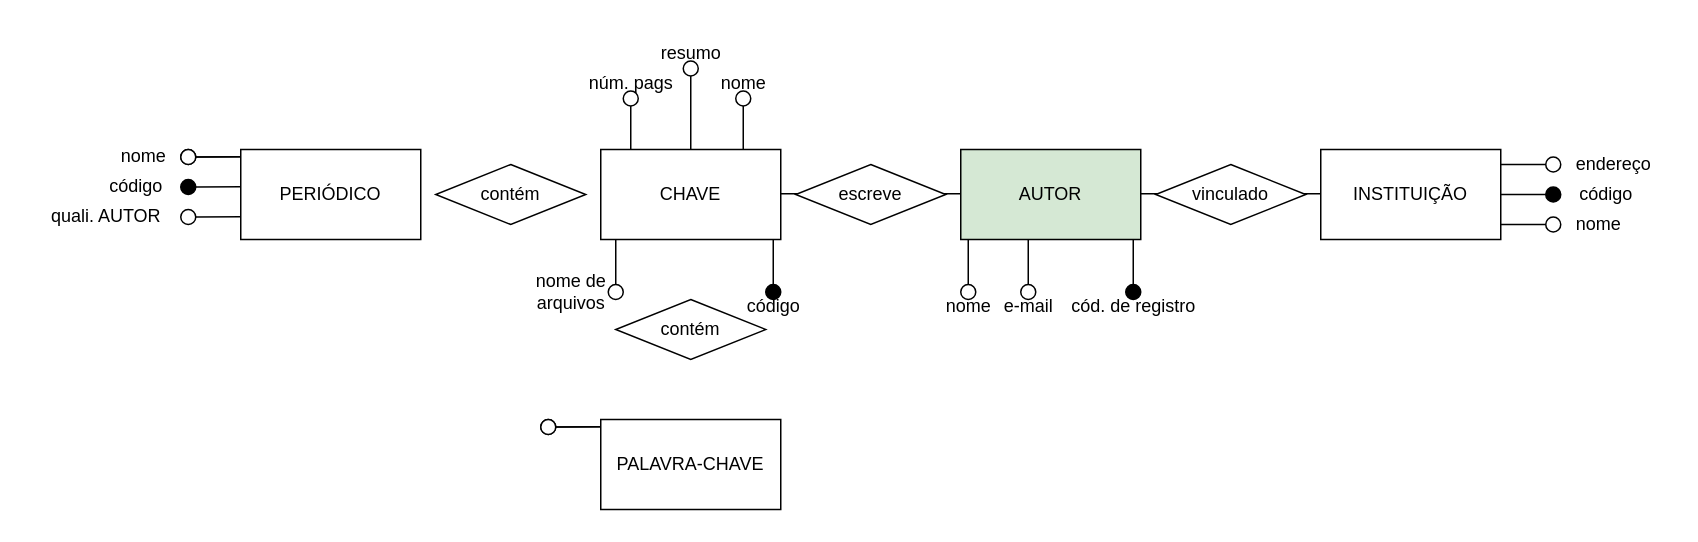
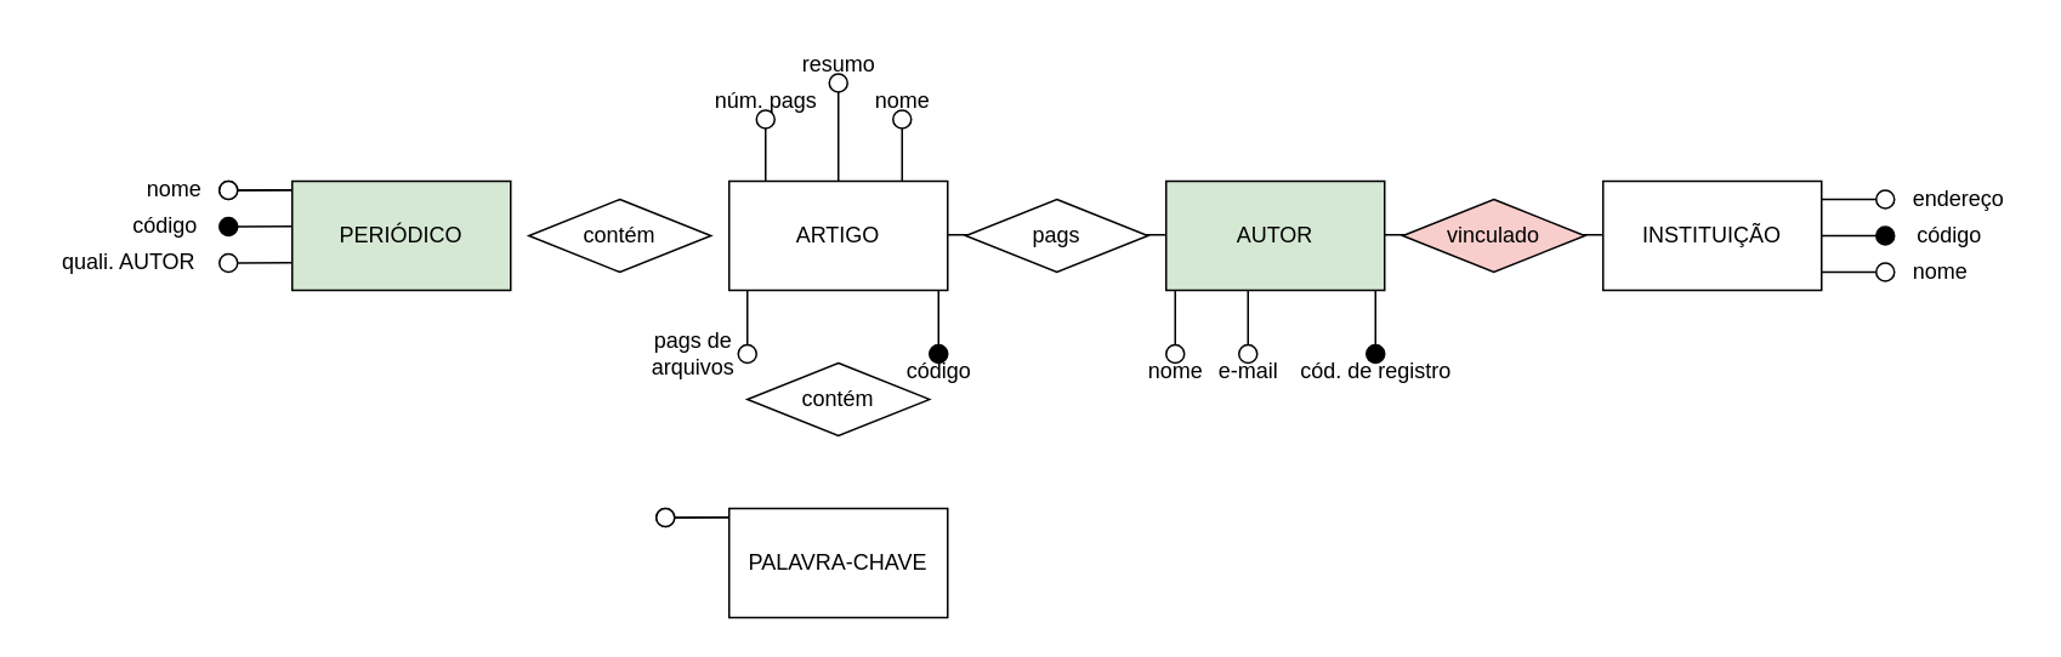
  <mxCell id="0" />
  <mxCell id="1" parent="0" />
  <mxCell id="2" value="" style="endArrow=none;html=1;rounded=0;entryX=0;entryY=0.5;entryDx=0;entryDy=0;exitX=1;exitY=0.5;exitDx=0;exitDy=0;" parent="1" edge="1"><mxGeometry width="50" height="50" relative="1" as="geometry"><mxPoint x="520" y="128.58" as="sourcePoint" /><mxPoint x="640" y="128.58" as="targetPoint" /></mxGeometry></mxCell>
- <mxCell id="3" value="CHAVE" style="rounded=0;whiteSpace=wrap;html=1;" parent="1" vertex="1"><mxGeometry x="400" y="99" width="120" height="60" as="geometry" /></mxCell>
+ <mxCell id="3" value="ARTIGO" style="rounded=0;whiteSpace=wrap;html=1;" parent="1" vertex="1"><mxGeometry x="400" y="99" width="120" height="60" as="geometry" /></mxCell>
  <mxCell id="4" value="AUTOR" style="rounded=0;whiteSpace=wrap;html=1;fillColor=#d5e8d4;" parent="1" vertex="1"><mxGeometry x="640" y="99" width="120" height="60" as="geometry" /></mxCell>
  <mxCell id="5" value="PALAVRA-CHAVE" style="rounded=0;whiteSpace=wrap;html=1;" parent="1" vertex="1"><mxGeometry x="400" y="279" width="120" height="60" as="geometry" /></mxCell>
  <mxCell id="6" value="INSTITUIÇÃO" style="rounded=0;whiteSpace=wrap;html=1;" parent="1" vertex="1"><mxGeometry x="880" y="99" width="120" height="60" as="geometry" /></mxCell>
- <mxCell id="7" value="PERIÓDICO" style="rounded=0;whiteSpace=wrap;html=1;" parent="1" vertex="1"><mxGeometry x="160" y="99" width="120" height="60" as="geometry" /></mxCell>
- <mxCell id="8" value="escreve" style="rhombus;whiteSpace=wrap;html=1;" parent="1" vertex="1"><mxGeometry x="530" y="109" width="100" height="40" as="geometry" /></mxCell>
+ <mxCell id="7" value="PERIÓDICO" style="rounded=0;whiteSpace=wrap;html=1;fillColor=#d5e8d4;" parent="1" vertex="1"><mxGeometry x="160" y="99" width="120" height="60" as="geometry" /></mxCell>
+ <mxCell id="8" value="pags" style="rhombus;whiteSpace=wrap;html=1;" parent="1" vertex="1"><mxGeometry x="530" y="109" width="100" height="40" as="geometry" /></mxCell>
  <mxCell id="9" value="contém" style="rhombus;whiteSpace=wrap;html=1;" parent="1" vertex="1"><mxGeometry x="290" y="109" width="100" height="40" as="geometry" /></mxCell>
  <mxCell id="10" value="" style="endArrow=none;html=1;rounded=0;entryX=0;entryY=0.5;entryDx=0;entryDy=0;exitX=1;exitY=0.5;exitDx=0;exitDy=0;" parent="1" edge="1"><mxGeometry width="50" height="50" relative="1" as="geometry"><mxPoint x="760" y="128.58" as="sourcePoint" /><mxPoint x="880" y="128.58" as="targetPoint" /></mxGeometry></mxCell>
- <mxCell id="11" value="vinculado" style="rhombus;whiteSpace=wrap;html=1;" parent="1" vertex="1"><mxGeometry x="770" y="109" width="100" height="40" as="geometry" /></mxCell>
+ <mxCell id="11" value="vinculado" style="rhombus;whiteSpace=wrap;html=1;fillColor=#f8cecc;" parent="1" vertex="1"><mxGeometry x="770" y="109" width="100" height="40" as="geometry" /></mxCell>
  <mxCell id="12" value="contém" style="rhombus;whiteSpace=wrap;html=1;" parent="1" vertex="1"><mxGeometry x="410" y="199" width="100" height="40" as="geometry" /></mxCell>
  <mxCell id="13" value="" style="ellipse;whiteSpace=wrap;html=1;aspect=fixed;fontStyle=1" parent="1" vertex="1"><mxGeometry x="120" y="99" width="10" height="10" as="geometry" /></mxCell>
  <mxCell id="14" value="" style="endArrow=none;html=1;rounded=0;exitX=1;exitY=0.5;exitDx=0;exitDy=0;entryX=0;entryY=0.5;entryDx=0;entryDy=0;fontStyle=1" parent="1" source="13" edge="1"><mxGeometry width="50" height="50" relative="1" as="geometry"><mxPoint x="130" y="103.8" as="sourcePoint" /><mxPoint x="160" y="103.8" as="targetPoint" /></mxGeometry></mxCell>
  <mxCell id="15" value="nome" style="text;html=1;align=center;verticalAlign=middle;resizable=0;points=[];autosize=1;strokeColor=none;fillColor=none;" parent="1" vertex="1"><mxGeometry x="70" y="89" width="50" height="30" as="geometry" /></mxCell>
  <mxCell id="16" value="" style="ellipse;whiteSpace=wrap;html=1;aspect=fixed;fillColor=#000000;" parent="1" vertex="1"><mxGeometry x="120" y="119" width="10" height="10" as="geometry" /></mxCell>
  <mxCell id="17" value="" style="endArrow=none;html=1;rounded=0;exitX=1;exitY=0.5;exitDx=0;exitDy=0;entryX=0;entryY=0.5;entryDx=0;entryDy=0;" parent="1" source="16" edge="1"><mxGeometry width="50" height="50" relative="1" as="geometry"><mxPoint x="130" y="123.8" as="sourcePoint" /><mxPoint x="160" y="123.8" as="targetPoint" /></mxGeometry></mxCell>
  <mxCell id="18" value="código" style="text;html=1;align=center;verticalAlign=middle;resizable=0;points=[];autosize=1;strokeColor=none;fillColor=none;" parent="1" vertex="1"><mxGeometry x="60" y="109" width="60" height="30" as="geometry" /></mxCell>
  <mxCell id="19" value="" style="ellipse;whiteSpace=wrap;html=1;aspect=fixed;" parent="1" vertex="1"><mxGeometry x="120" y="99" width="10" height="10" as="geometry" /></mxCell>
  <mxCell id="20" value="" style="endArrow=none;html=1;rounded=0;exitX=1;exitY=0.5;exitDx=0;exitDy=0;entryX=0;entryY=0.5;entryDx=0;entryDy=0;" parent="1" source="19" edge="1"><mxGeometry width="50" height="50" relative="1" as="geometry"><mxPoint x="130" y="103.8" as="sourcePoint" /><mxPoint x="160" y="103.8" as="targetPoint" /></mxGeometry></mxCell>
  <mxCell id="21" value="" style="ellipse;whiteSpace=wrap;html=1;aspect=fixed;" parent="1" vertex="1"><mxGeometry x="120" y="139" width="10" height="10" as="geometry" /></mxCell>
  <mxCell id="22" value="" style="endArrow=none;html=1;rounded=0;exitX=1;exitY=0.5;exitDx=0;exitDy=0;entryX=0;entryY=0.5;entryDx=0;entryDy=0;" parent="1" source="21" edge="1"><mxGeometry width="50" height="50" relative="1" as="geometry"><mxPoint x="130" y="143.8" as="sourcePoint" /><mxPoint x="160" y="143.8" as="targetPoint" /></mxGeometry></mxCell>
  <mxCell id="23" value="quali. AUTOR" style="text;html=1;align=center;verticalAlign=middle;resizable=0;points=[];autosize=1;strokeColor=none;fillColor=none;" parent="1" vertex="1"><mxGeometry x="20" y="129" width="100" height="30" as="geometry" /></mxCell>
  <mxCell id="24" value="" style="endArrow=none;html=1;rounded=0;entryX=0.5;entryY=1;entryDx=0;entryDy=0;exitX=0.375;exitY=0;exitDx=0;exitDy=0;exitPerimeter=0;" parent="1" edge="1"><mxGeometry width="50" height="50" relative="1" as="geometry"><mxPoint x="1025" y="104" as="sourcePoint" /><mxPoint x="1025" y="104" as="targetPoint" /></mxGeometry></mxCell>
  <mxCell id="25" value="" style="ellipse;whiteSpace=wrap;html=1;aspect=fixed;" parent="1" vertex="1"><mxGeometry x="1030" y="104" width="10" height="10" as="geometry" /></mxCell>
  <mxCell id="26" value="" style="endArrow=none;html=1;rounded=0;exitX=1;exitY=0.25;exitDx=0;exitDy=0;entryX=0;entryY=0.5;entryDx=0;entryDy=0;" parent="1" target="25" edge="1"><mxGeometry width="50" height="50" relative="1" as="geometry"><mxPoint x="1000" y="109" as="sourcePoint" /><mxPoint x="1035" y="109" as="targetPoint" /></mxGeometry></mxCell>
  <mxCell id="27" value="" style="ellipse;whiteSpace=wrap;html=1;aspect=fixed;fillColor=#000000;" parent="1" vertex="1"><mxGeometry x="1030" y="124" width="10" height="10" as="geometry" /></mxCell>
  <mxCell id="28" value="" style="endArrow=none;html=1;rounded=0;exitX=1;exitY=0.25;exitDx=0;exitDy=0;entryX=0;entryY=0.5;entryDx=0;entryDy=0;" parent="1" target="27" edge="1"><mxGeometry width="50" height="50" relative="1" as="geometry"><mxPoint x="1000" y="129" as="sourcePoint" /><mxPoint x="1035" y="129" as="targetPoint" /></mxGeometry></mxCell>
  <mxCell id="29" value="" style="ellipse;whiteSpace=wrap;html=1;aspect=fixed;" parent="1" vertex="1"><mxGeometry x="1030" y="144" width="10" height="10" as="geometry" /></mxCell>
  <mxCell id="30" value="" style="endArrow=none;html=1;rounded=0;exitX=1;exitY=0.25;exitDx=0;exitDy=0;entryX=0;entryY=0.5;entryDx=0;entryDy=0;" parent="1" target="29" edge="1"><mxGeometry width="50" height="50" relative="1" as="geometry"><mxPoint x="1000" y="149" as="sourcePoint" /><mxPoint x="1035" y="149" as="targetPoint" /></mxGeometry></mxCell>
  <mxCell id="31" value="endereço" style="text;html=1;align=center;verticalAlign=middle;resizable=0;points=[];autosize=1;strokeColor=none;fillColor=none;" parent="1" vertex="1"><mxGeometry x="1040" y="94" width="70" height="30" as="geometry" /></mxCell>
  <mxCell id="32" value="código" style="text;html=1;align=center;verticalAlign=middle;resizable=0;points=[];autosize=1;strokeColor=none;fillColor=none;" parent="1" vertex="1"><mxGeometry x="1040" y="114" width="60" height="30" as="geometry" /></mxCell>
  <mxCell id="33" value="nome" style="text;html=1;align=center;verticalAlign=middle;resizable=0;points=[];autosize=1;strokeColor=none;fillColor=none;" parent="1" vertex="1"><mxGeometry x="1040" y="134" width="50" height="30" as="geometry" /></mxCell>
  <mxCell id="34" value="" style="endArrow=none;html=1;rounded=0;exitX=1;exitY=0.25;exitDx=0;exitDy=0;entryX=0.5;entryY=0;entryDx=0;entryDy=0;" parent="1" target="35" edge="1"><mxGeometry width="50" height="50" relative="1" as="geometry"><mxPoint x="755" y="159" as="sourcePoint" /><mxPoint x="755" y="189" as="targetPoint" /></mxGeometry></mxCell>
  <mxCell id="35" value="" style="ellipse;whiteSpace=wrap;html=1;aspect=fixed;fillColor=#000000;" parent="1" vertex="1"><mxGeometry x="750" y="189" width="10" height="10" as="geometry" /></mxCell>
  <mxCell id="36" value="" style="endArrow=none;html=1;rounded=0;exitX=1;exitY=0.25;exitDx=0;exitDy=0;entryX=0.5;entryY=0;entryDx=0;entryDy=0;" parent="1" target="37" edge="1"><mxGeometry width="50" height="50" relative="1" as="geometry"><mxPoint x="645" y="159" as="sourcePoint" /><mxPoint x="645" y="189" as="targetPoint" /></mxGeometry></mxCell>
  <mxCell id="37" value="" style="ellipse;whiteSpace=wrap;html=1;aspect=fixed;" parent="1" vertex="1"><mxGeometry x="640" y="189" width="10" height="10" as="geometry" /></mxCell>
  <mxCell id="38" value="nome" style="text;html=1;align=center;verticalAlign=middle;resizable=0;points=[];autosize=1;strokeColor=none;fillColor=none;" parent="1" vertex="1"><mxGeometry x="620" y="189" width="50" height="30" as="geometry" /></mxCell>
  <mxCell id="39" value="" style="endArrow=none;html=1;rounded=0;exitX=1;exitY=0.25;exitDx=0;exitDy=0;entryX=0.5;entryY=0;entryDx=0;entryDy=0;" parent="1" target="40" edge="1"><mxGeometry width="50" height="50" relative="1" as="geometry"><mxPoint x="685" y="159" as="sourcePoint" /><mxPoint x="685" y="189" as="targetPoint" /></mxGeometry></mxCell>
  <mxCell id="40" value="" style="ellipse;whiteSpace=wrap;html=1;aspect=fixed;" parent="1" vertex="1"><mxGeometry x="680" y="189" width="10" height="10" as="geometry" /></mxCell>
  <mxCell id="41" value="e-mail" style="text;html=1;align=center;verticalAlign=middle;resizable=0;points=[];autosize=1;strokeColor=none;fillColor=none;" parent="1" vertex="1"><mxGeometry x="655" y="189" width="60" height="30" as="geometry" /></mxCell>
  <mxCell id="42" value="cód. de registro" style="text;html=1;align=center;verticalAlign=middle;resizable=0;points=[];autosize=1;strokeColor=none;fillColor=none;" parent="1" vertex="1"><mxGeometry x="700" y="189" width="110" height="30" as="geometry" /></mxCell>
  <mxCell id="43" value="" style="ellipse;whiteSpace=wrap;html=1;aspect=fixed;fontStyle=1" parent="1" vertex="1"><mxGeometry x="360" y="279" width="10" height="10" as="geometry" /></mxCell>
  <mxCell id="44" value="" style="endArrow=none;html=1;rounded=0;exitX=1;exitY=0.5;exitDx=0;exitDy=0;entryX=0;entryY=0.5;entryDx=0;entryDy=0;fontStyle=1" parent="1" source="43" edge="1"><mxGeometry width="50" height="50" relative="1" as="geometry"><mxPoint x="370" y="283.8" as="sourcePoint" /><mxPoint x="400" y="283.8" as="targetPoint" /></mxGeometry></mxCell>
  <mxCell id="45" value="" style="ellipse;whiteSpace=wrap;html=1;aspect=fixed;" parent="1" vertex="1"><mxGeometry x="360" y="279" width="10" height="10" as="geometry" /></mxCell>
  <mxCell id="46" value="" style="endArrow=none;html=1;rounded=0;exitX=1;exitY=0.5;exitDx=0;exitDy=0;entryX=0;entryY=0.5;entryDx=0;entryDy=0;" parent="1" source="45" edge="1"><mxGeometry width="50" height="50" relative="1" as="geometry"><mxPoint x="370" y="283.8" as="sourcePoint" /><mxPoint x="400" y="283.8" as="targetPoint" /></mxGeometry></mxCell>
  <mxCell id="47" value="" style="endArrow=none;html=1;rounded=0;exitX=0.5;exitY=1;exitDx=0;exitDy=0;entryX=0.5;entryY=0;entryDx=0;entryDy=0;" edge="1" parent="1" source="48"><mxGeometry width="50" height="50" relative="1" as="geometry"><mxPoint x="495" y="69" as="sourcePoint" /><mxPoint x="495" y="99" as="targetPoint" /></mxGeometry></mxCell>
  <mxCell id="48" value="" style="ellipse;whiteSpace=wrap;html=1;aspect=fixed;" vertex="1" parent="1"><mxGeometry x="490" y="60" width="10" height="10" as="geometry" /></mxCell>
  <mxCell id="49" value="nome" style="text;html=1;align=center;verticalAlign=middle;resizable=0;points=[];autosize=1;strokeColor=none;fillColor=none;" vertex="1" parent="1"><mxGeometry x="470" y="40" width="50" height="30" as="geometry" /></mxCell>
  <mxCell id="50" value="" style="endArrow=none;html=1;rounded=0;exitX=0.5;exitY=1;exitDx=0;exitDy=0;entryX=0.5;entryY=0;entryDx=0;entryDy=0;" edge="1" parent="1" source="51"><mxGeometry width="50" height="50" relative="1" as="geometry"><mxPoint x="460" y="69" as="sourcePoint" /><mxPoint x="460" y="99" as="targetPoint" /></mxGeometry></mxCell>
  <mxCell id="51" value="" style="ellipse;whiteSpace=wrap;html=1;aspect=fixed;" vertex="1" parent="1"><mxGeometry x="455" y="40" width="10" height="10" as="geometry" /></mxCell>
  <mxCell id="52" value="resumo" style="text;html=1;align=center;verticalAlign=middle;resizable=0;points=[];autosize=1;strokeColor=none;fillColor=none;" vertex="1" parent="1"><mxGeometry x="425" y="20" width="70" height="30" as="geometry" /></mxCell>
  <mxCell id="53" value="" style="endArrow=none;html=1;rounded=0;exitX=0.5;exitY=1;exitDx=0;exitDy=0;entryX=0.5;entryY=0;entryDx=0;entryDy=0;" edge="1" parent="1" source="54"><mxGeometry width="50" height="50" relative="1" as="geometry"><mxPoint x="420" y="69" as="sourcePoint" /><mxPoint x="420" y="99" as="targetPoint" /></mxGeometry></mxCell>
  <mxCell id="54" value="" style="ellipse;whiteSpace=wrap;html=1;aspect=fixed;" vertex="1" parent="1"><mxGeometry x="415" y="60" width="10" height="10" as="geometry" /></mxCell>
  <mxCell id="55" value="núm. pags" style="text;html=1;align=center;verticalAlign=middle;resizable=0;points=[];autosize=1;strokeColor=none;fillColor=none;" vertex="1" parent="1"><mxGeometry x="380" y="40" width="80" height="30" as="geometry" /></mxCell>
  <mxCell id="56" value="" style="endArrow=none;html=1;rounded=0;exitX=1;exitY=0.25;exitDx=0;exitDy=0;entryX=0.5;entryY=0;entryDx=0;entryDy=0;" edge="1" parent="1" target="57"><mxGeometry width="50" height="50" relative="1" as="geometry"><mxPoint x="515" y="159" as="sourcePoint" /><mxPoint x="515" y="189" as="targetPoint" /></mxGeometry></mxCell>
  <mxCell id="57" value="" style="ellipse;whiteSpace=wrap;html=1;aspect=fixed;fillColor=#000000;" vertex="1" parent="1"><mxGeometry x="510" y="189" width="10" height="10" as="geometry" /></mxCell>
  <mxCell id="58" value="código" style="text;html=1;align=center;verticalAlign=middle;resizable=0;points=[];autosize=1;strokeColor=none;fillColor=none;" vertex="1" parent="1"><mxGeometry x="485" y="189" width="60" height="30" as="geometry" /></mxCell>
  <mxCell id="59" value="" style="endArrow=none;html=1;rounded=0;exitX=1;exitY=0.25;exitDx=0;exitDy=0;entryX=0.5;entryY=0;entryDx=0;entryDy=0;" edge="1" parent="1" target="60"><mxGeometry width="50" height="50" relative="1" as="geometry"><mxPoint x="410" y="159" as="sourcePoint" /><mxPoint x="410" y="189" as="targetPoint" /></mxGeometry></mxCell>
  <mxCell id="60" value="" style="ellipse;whiteSpace=wrap;html=1;aspect=fixed;fillColor=#FFFFFF;" vertex="1" parent="1"><mxGeometry x="405" y="189" width="10" height="10" as="geometry" /></mxCell>
- <mxCell id="61" value="nome de&lt;br&gt;arquivos" style="text;html=1;align=center;verticalAlign=middle;resizable=0;points=[];autosize=1;strokeColor=none;fillColor=none;" vertex="1" parent="1"><mxGeometry x="345" y="174" width="70" height="40" as="geometry" /></mxCell>
+ <mxCell id="61" value="pags de&lt;br&gt;arquivos" style="text;html=1;align=center;verticalAlign=middle;resizable=0;points=[];autosize=1;strokeColor=none;fillColor=none;" vertex="1" parent="1"><mxGeometry x="345" y="174" width="70" height="40" as="geometry" /></mxCell>
